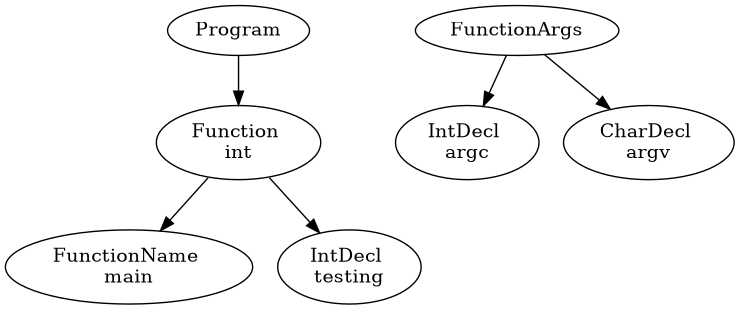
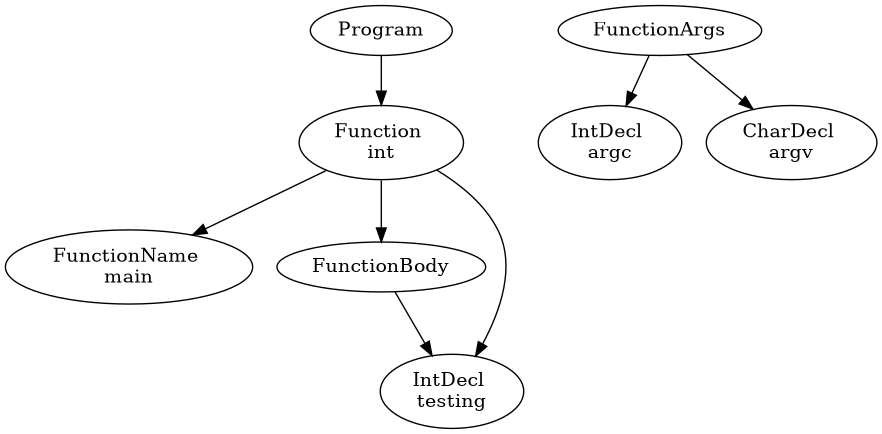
  digraph {
    n1 [label=Program]
    n2 [label="Function \nint"]
    n3 [label="FunctionName \nmain"]
+   n4 [label=FunctionBody]
    n5 [label="IntDecl \ntesting"]
    n6 [label=FunctionArgs]
    n7 [label="IntDecl \nargc"]
    n8 [label="CharDecl \nargv"]
    n1 -> n2
    n2 -> n3
+   n2 -> n4
    n2 -> n5
+   n4 -> n5
    n6 -> n7
    n6 -> n8
  }
